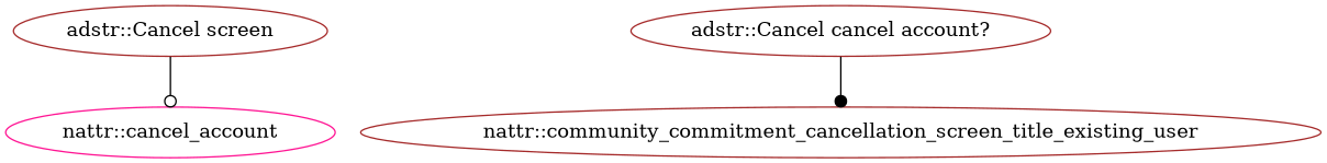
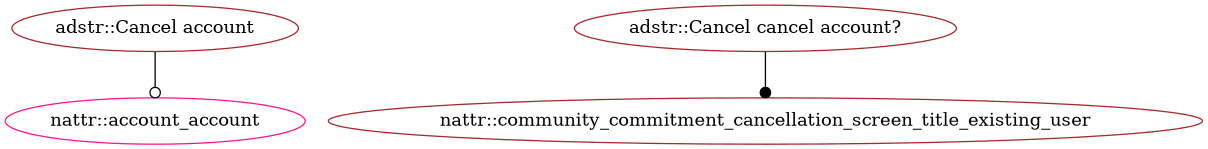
  digraph {
    node [color=brown]
-   "nattr::cancel_account" [color=deeppink]
-   "adstr::Cancel account" [label="adstr::Cancel screen"]
+   "nattr::cancel_account" [color=deeppink label="nattr::account_account"]
+   "adstr::Cancel account"
    n3 [label="adstr::Cancel cancel account?"]
    "nattr::community_commitment_cancellation_screen_title_existing_user"
    "adstr::Cancel account" -> "nattr::cancel_account" [arrowhead=odot]
    n3 -> "nattr::community_commitment_cancellation_screen_title_existing_user" [arrowhead=dot]
  }
